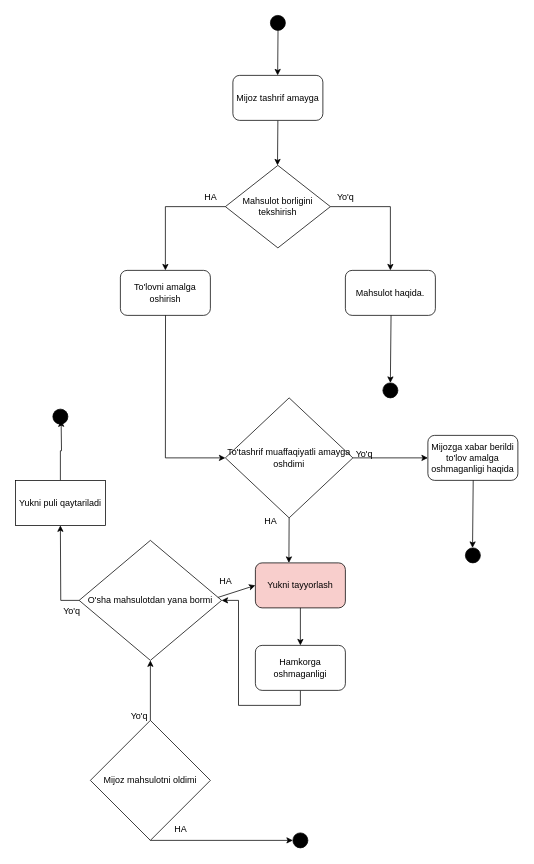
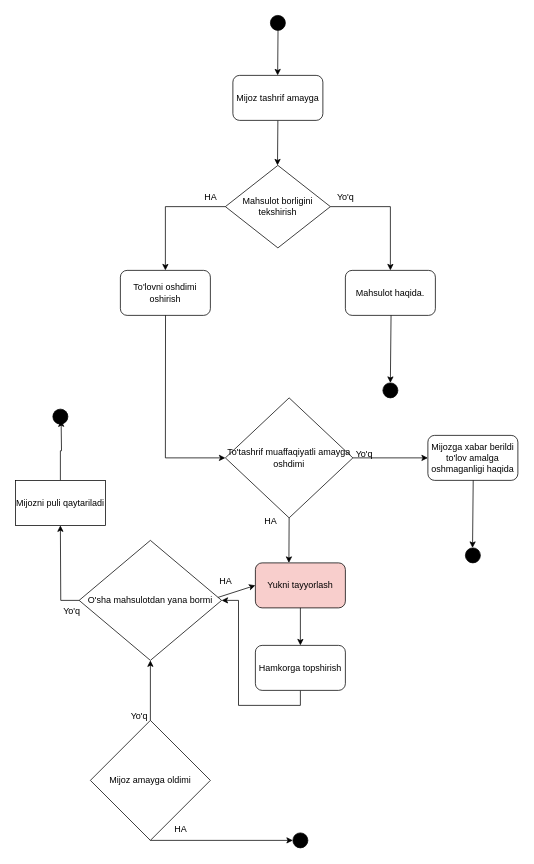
  <mxCell id="0" />
  <mxCell id="1" parent="0" />
  <mxCell id="2" value="" style="ellipse;whiteSpace=wrap;html=1;fillColor=#000000;" parent="1" vertex="1"><mxGeometry x="360" y="20" width="20" height="20" as="geometry" /></mxCell>
  <mxCell id="3" value="" style="endArrow=classic;html=1;rounded=0;" parent="1" edge="1"><mxGeometry width="50" height="50" relative="1" as="geometry"><mxPoint x="370" y="160" as="sourcePoint" /><mxPoint x="369.5" y="220" as="targetPoint" /></mxGeometry></mxCell>
  <mxCell id="4" value="Mahsulot borligini tekshirish" style="rhombus;whiteSpace=wrap;html=1;" parent="1" vertex="1"><mxGeometry x="300" y="220" width="140" height="110" as="geometry" /></mxCell>
  <mxCell id="5" value="" style="endArrow=classic;html=1;rounded=0;exitX=0;exitY=0.5;exitDx=0;exitDy=0;" parent="1" source="4" edge="1"><mxGeometry width="50" height="50" relative="1" as="geometry"><mxPoint x="250" y="274.86" as="sourcePoint" /><mxPoint x="220" y="360" as="targetPoint" /><Array as="points"><mxPoint x="220" y="275" /></Array></mxGeometry></mxCell>
  <mxCell id="6" value="" style="endArrow=classic;html=1;rounded=0;exitX=1;exitY=0.5;exitDx=0;exitDy=0;" parent="1" source="4" edge="1"><mxGeometry width="50" height="50" relative="1" as="geometry"><mxPoint x="520" y="270" as="sourcePoint" /><mxPoint x="520" y="360" as="targetPoint" /><Array as="points"><mxPoint x="520" y="275" /></Array></mxGeometry></mxCell>
- <mxCell id="7" value="To'lovni amalga oshirish" style="rounded=1;whiteSpace=wrap;html=1;" parent="1" vertex="1"><mxGeometry x="160" y="360" width="120" height="60" as="geometry" /></mxCell>
+ <mxCell id="7" value="To'lovni oshdimi oshirish" style="rounded=1;whiteSpace=wrap;html=1;" parent="1" vertex="1"><mxGeometry x="160" y="360" width="120" height="60" as="geometry" /></mxCell>
  <mxCell id="8" value="Mahsulot haqida." style="rounded=1;whiteSpace=wrap;html=1;" parent="1" vertex="1"><mxGeometry x="460" y="360" width="120" height="60" as="geometry" /></mxCell>
  <mxCell id="9" value="HA" style="text;html=1;align=center;verticalAlign=middle;resizable=0;points=[];autosize=1;strokeColor=none;fillColor=none;" parent="1" vertex="1"><mxGeometry x="260" y="248" width="40" height="30" as="geometry" /></mxCell>
  <mxCell id="10" value="Yo'q" style="text;html=1;align=center;verticalAlign=middle;resizable=0;points=[];autosize=1;strokeColor=none;fillColor=none;" parent="1" vertex="1"><mxGeometry x="435" y="248" width="50" height="30" as="geometry" /></mxCell>
  <mxCell id="11" value="" style="endArrow=classic;html=1;rounded=0;exitX=0.515;exitY=1.075;exitDx=0;exitDy=0;exitPerimeter=0;" parent="1" edge="1"><mxGeometry width="50" height="50" relative="1" as="geometry"><mxPoint x="520.9" y="420" as="sourcePoint" /><mxPoint x="520" y="510" as="targetPoint" /></mxGeometry></mxCell>
  <mxCell id="12" value="" style="ellipse;whiteSpace=wrap;html=1;fillColor=#000000;" parent="1" vertex="1"><mxGeometry x="510" y="510" width="20" height="20" as="geometry" /></mxCell>
  <mxCell id="13" value="Mijoz tashrif amayga" style="rounded=1;whiteSpace=wrap;html=1;" parent="1" vertex="1"><mxGeometry x="310" y="100" width="120" height="60" as="geometry" /></mxCell>
  <mxCell id="14" value="" style="endArrow=classic;html=1;rounded=0;" parent="1" edge="1"><mxGeometry width="50" height="50" relative="1" as="geometry"><mxPoint x="370.2" y="40" as="sourcePoint" /><mxPoint x="369.7" y="100" as="targetPoint" /></mxGeometry></mxCell>
  <mxCell id="15" value="" style="endArrow=classic;html=1;rounded=0;" parent="1" target="17" edge="1"><mxGeometry width="50" height="50" relative="1" as="geometry"><mxPoint x="220.2" y="420" as="sourcePoint" /><mxPoint x="219.7" y="480" as="targetPoint" /><Array as="points"><mxPoint x="220" y="610" /></Array></mxGeometry></mxCell>
  <mxCell id="16" value="" style="edgeStyle=orthogonalEdgeStyle;rounded=0;orthogonalLoop=1;jettySize=auto;html=1;" parent="1" source="17" target="21" edge="1"><mxGeometry relative="1" as="geometry" /></mxCell>
  <mxCell id="17" value="To'tashrif muaffaqiyatli amayga oshdimi" style="rhombus;whiteSpace=wrap;html=1;" parent="1" vertex="1"><mxGeometry x="300" y="530" width="170" height="160" as="geometry" /></mxCell>
  <mxCell id="18" value="HA" style="text;html=1;align=center;verticalAlign=middle;resizable=0;points=[];autosize=1;strokeColor=none;fillColor=none;" parent="1" vertex="1"><mxGeometry x="340" y="680" width="40" height="30" as="geometry" /></mxCell>
  <mxCell id="19" value="Yo'q" style="text;html=1;align=center;verticalAlign=middle;resizable=0;points=[];autosize=1;strokeColor=none;fillColor=none;" parent="1" vertex="1"><mxGeometry x="460" y="590" width="50" height="30" as="geometry" /></mxCell>
  <mxCell id="20" value="" style="endArrow=classic;html=1;rounded=0;entryX=0;entryY=0.5;entryDx=0;entryDy=0;" parent="1" target="24" edge="1"><mxGeometry width="50" height="50" relative="1" as="geometry"><mxPoint x="280" y="799.33" as="sourcePoint" /><mxPoint x="380" y="799.33" as="targetPoint" /></mxGeometry></mxCell>
  <mxCell id="21" value="Mijozga xabar berildi to'lov amalga oshmaganligi haqida" style="rounded=1;whiteSpace=wrap;html=1;" parent="1" vertex="1"><mxGeometry x="570" y="580" width="120" height="60" as="geometry" /></mxCell>
  <mxCell id="22" value="" style="ellipse;whiteSpace=wrap;html=1;fillColor=#000000;" parent="1" vertex="1"><mxGeometry x="620" y="730" width="20" height="20" as="geometry" /></mxCell>
  <mxCell id="23" value="" style="endArrow=classic;html=1;rounded=0;exitX=0.515;exitY=1.075;exitDx=0;exitDy=0;exitPerimeter=0;" parent="1" edge="1"><mxGeometry width="50" height="50" relative="1" as="geometry"><mxPoint x="630.45" y="640" as="sourcePoint" /><mxPoint x="629.55" y="730" as="targetPoint" /></mxGeometry></mxCell>
  <mxCell id="24" value="Yukni tayyorlash" style="rounded=1;whiteSpace=wrap;html=1;fillColor=#f8cecc;" parent="1" vertex="1"><mxGeometry x="340" y="750" width="120" height="60" as="geometry" /></mxCell>
  <mxCell id="25" style="edgeStyle=orthogonalEdgeStyle;rounded=0;orthogonalLoop=1;jettySize=auto;html=1;exitX=0.5;exitY=1;exitDx=0;exitDy=0;" parent="1" source="26" target="36" edge="1"><mxGeometry relative="1" as="geometry" /></mxCell>
- <mxCell id="26" value="Hamkorga oshmaganligi" style="rounded=1;whiteSpace=wrap;html=1;" parent="1" vertex="1"><mxGeometry x="340" y="860" width="120" height="60" as="geometry" /></mxCell>
+ <mxCell id="26" value="Hamkorga topshirish" style="rounded=1;whiteSpace=wrap;html=1;" parent="1" vertex="1"><mxGeometry x="340" y="860" width="120" height="60" as="geometry" /></mxCell>
  <mxCell id="27" value="" style="ellipse;whiteSpace=wrap;html=1;fillColor=#000000;" parent="1" vertex="1"><mxGeometry x="390" y="1110" width="20" height="20" as="geometry" /></mxCell>
  <mxCell id="28" value="" style="endArrow=classic;html=1;rounded=0;exitX=0.5;exitY=1;exitDx=0;exitDy=0;" parent="1" source="17" edge="1"><mxGeometry width="50" height="50" relative="1" as="geometry"><mxPoint x="384.7" y="680" as="sourcePoint" /><mxPoint x="384.7" y="750" as="targetPoint" /></mxGeometry></mxCell>
  <mxCell id="29" value="" style="endArrow=classic;html=1;rounded=0;exitX=0.5;exitY=1;exitDx=0;exitDy=0;" parent="1" edge="1"><mxGeometry width="50" height="50" relative="1" as="geometry"><mxPoint x="400" y="810" as="sourcePoint" /><mxPoint x="400" y="860" as="targetPoint" /></mxGeometry></mxCell>
  <mxCell id="30" value="" style="edgeStyle=orthogonalEdgeStyle;rounded=0;orthogonalLoop=1;jettySize=auto;html=1;" parent="1" edge="1"><mxGeometry relative="1" as="geometry"><mxPoint x="200" y="960" as="sourcePoint" /><mxPoint x="200" y="880" as="targetPoint" /></mxGeometry></mxCell>
- <mxCell id="31" value="Mijoz mahsulotni oldimi" style="rhombus;whiteSpace=wrap;html=1;" parent="1" vertex="1"><mxGeometry x="120" y="960" width="160" height="160" as="geometry" /></mxCell>
+ <mxCell id="31" value="Mijoz amayga oldimi" style="rhombus;whiteSpace=wrap;html=1;" parent="1" vertex="1"><mxGeometry x="120" y="960" width="160" height="160" as="geometry" /></mxCell>
  <mxCell id="32" value="" style="endArrow=classic;html=1;rounded=0;entryX=0;entryY=0.5;entryDx=0;entryDy=0;exitX=0.5;exitY=1;exitDx=0;exitDy=0;" parent="1" source="31" target="27" edge="1"><mxGeometry width="50" height="50" relative="1" as="geometry"><mxPoint x="210" y="1130" as="sourcePoint" /><mxPoint x="260" y="1080" as="targetPoint" /></mxGeometry></mxCell>
  <mxCell id="33" value="HA" style="text;html=1;align=center;verticalAlign=middle;resizable=0;points=[];autosize=1;strokeColor=none;fillColor=none;" parent="1" vertex="1"><mxGeometry x="220" y="1090" width="40" height="30" as="geometry" /></mxCell>
  <mxCell id="34" value="Yo'q" style="text;html=1;align=center;verticalAlign=middle;resizable=0;points=[];autosize=1;strokeColor=none;fillColor=none;" parent="1" vertex="1"><mxGeometry x="160" y="940" width="50" height="30" as="geometry" /></mxCell>
  <mxCell id="35" style="edgeStyle=orthogonalEdgeStyle;rounded=0;orthogonalLoop=1;jettySize=auto;html=1;exitX=0;exitY=0.5;exitDx=0;exitDy=0;" parent="1" source="36" edge="1"><mxGeometry relative="1" as="geometry"><mxPoint x="80" y="700" as="targetPoint" /></mxGeometry></mxCell>
  <mxCell id="36" value="O'sha mahsulotdan yana bormi" style="rhombus;whiteSpace=wrap;html=1;" parent="1" vertex="1"><mxGeometry x="105" y="720" width="190" height="160" as="geometry" /></mxCell>
  <mxCell id="37" value="HA" style="text;html=1;align=center;verticalAlign=middle;resizable=0;points=[];autosize=1;strokeColor=none;fillColor=none;" parent="1" vertex="1"><mxGeometry x="280" y="760" width="40" height="30" as="geometry" /></mxCell>
  <mxCell id="38" value="Yo'q" style="text;html=1;align=center;verticalAlign=middle;resizable=0;points=[];autosize=1;strokeColor=none;fillColor=none;" parent="1" vertex="1"><mxGeometry x="70" y="800" width="50" height="30" as="geometry" /></mxCell>
  <mxCell id="39" style="edgeStyle=orthogonalEdgeStyle;rounded=0;orthogonalLoop=1;jettySize=auto;html=1;exitX=0.5;exitY=0;exitDx=0;exitDy=0;" parent="1" source="40" edge="1"><mxGeometry relative="1" as="geometry"><mxPoint x="81" y="560" as="targetPoint" /></mxGeometry></mxCell>
- <mxCell id="40" value="Yukni puli qaytariladi" style="rounded=0;whiteSpace=wrap;html=1;" parent="1" vertex="1"><mxGeometry x="20" y="640" width="120" height="60" as="geometry" /></mxCell>
+ <mxCell id="40" value="Mijozni puli qaytariladi" style="rounded=0;whiteSpace=wrap;html=1;" parent="1" vertex="1"><mxGeometry x="20" y="640" width="120" height="60" as="geometry" /></mxCell>
  <mxCell id="41" value="" style="ellipse;whiteSpace=wrap;html=1;fillColor=#000000;" parent="1" vertex="1"><mxGeometry x="70" y="545" width="20" height="20" as="geometry" /></mxCell>
